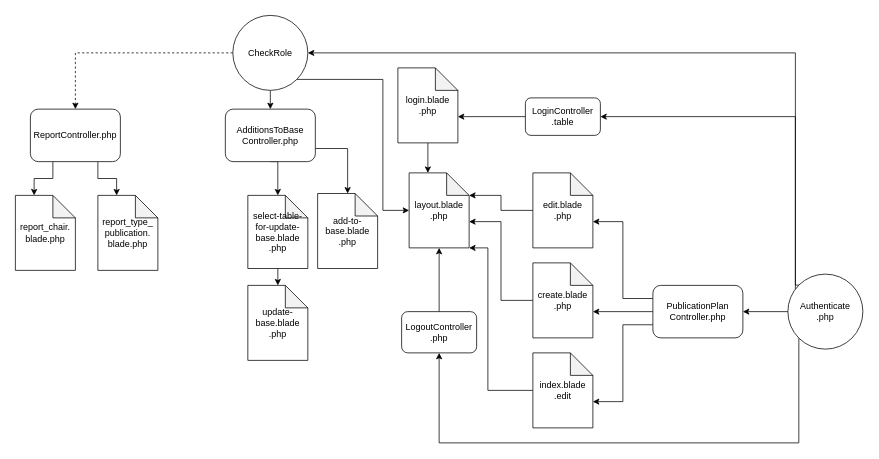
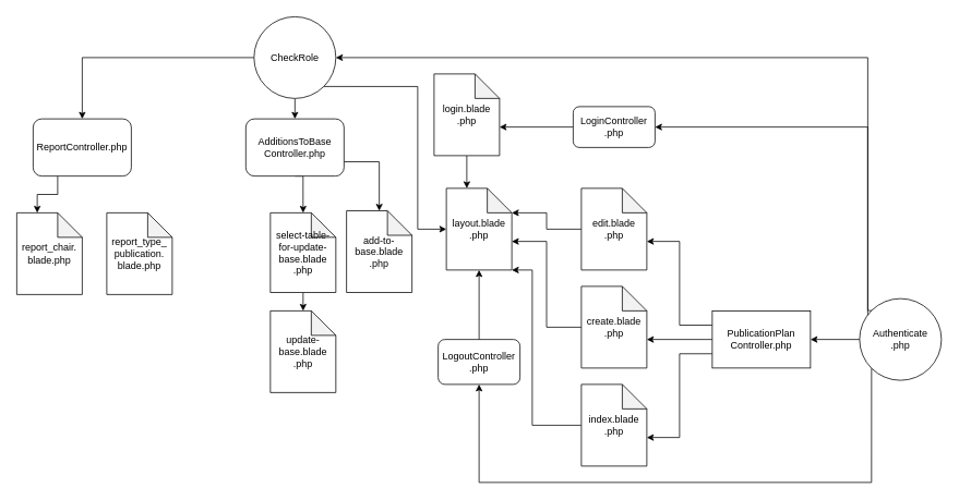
  <mxCell id="0" />
  <mxCell id="1" parent="0" />
  <mxCell id="2" value="layout.blade&lt;br&gt;.php" style="shape=note;whiteSpace=wrap;html=1;backgroundOutline=1;darkOpacity=0.05;" parent="1" vertex="1"><mxGeometry x="545" y="230" width="80" height="100" as="geometry" /></mxCell>
  <mxCell id="3" style="edgeStyle=orthogonalEdgeStyle;rounded=0;orthogonalLoop=1;jettySize=auto;html=1;exitX=0;exitY=0.5;exitDx=0;exitDy=0;exitPerimeter=0;entryX=1;entryY=1;entryDx=0;entryDy=0;entryPerimeter=0;" edge="1" parent="1" source="4" target="2"><mxGeometry relative="1" as="geometry"><Array as="points"><mxPoint x="650" y="520" /><mxPoint x="650" y="330" /></Array></mxGeometry></mxCell>
- <mxCell id="4" value="index.blade&lt;br&gt;.edit" style="shape=note;whiteSpace=wrap;html=1;backgroundOutline=1;darkOpacity=0.05;" parent="1" vertex="1"><mxGeometry x="710" y="470" width="80" height="100" as="geometry" /></mxCell>
+ <mxCell id="4" value="index.blade&lt;br&gt;.php" style="shape=note;whiteSpace=wrap;html=1;backgroundOutline=1;darkOpacity=0.05;" parent="1" vertex="1"><mxGeometry x="710" y="470" width="80" height="100" as="geometry" /></mxCell>
  <mxCell id="5" style="edgeStyle=orthogonalEdgeStyle;rounded=0;orthogonalLoop=1;jettySize=auto;html=1;exitX=0;exitY=0.5;exitDx=0;exitDy=0;exitPerimeter=0;entryX=0;entryY=0;entryDx=80;entryDy=65;entryPerimeter=0;" edge="1" parent="1" source="6" target="2"><mxGeometry relative="1" as="geometry" /></mxCell>
  <mxCell id="6" value="create.blade&lt;br&gt;.php" style="shape=note;whiteSpace=wrap;html=1;backgroundOutline=1;darkOpacity=0.05;" parent="1" vertex="1"><mxGeometry x="710" y="350" width="80" height="100" as="geometry" /></mxCell>
  <mxCell id="7" style="edgeStyle=orthogonalEdgeStyle;rounded=0;orthogonalLoop=1;jettySize=auto;html=1;exitX=0;exitY=0.5;exitDx=0;exitDy=0;exitPerimeter=0;entryX=0;entryY=0;entryDx=80;entryDy=30;entryPerimeter=0;" edge="1" parent="1" source="8" target="2"><mxGeometry relative="1" as="geometry" /></mxCell>
  <mxCell id="8" value="edit.blade&lt;br&gt;.php" style="shape=note;whiteSpace=wrap;html=1;backgroundOutline=1;darkOpacity=0.05;" parent="1" vertex="1"><mxGeometry x="710" y="230" width="80" height="100" as="geometry" /></mxCell>
  <mxCell id="9" style="edgeStyle=orthogonalEdgeStyle;rounded=0;orthogonalLoop=1;jettySize=auto;html=1;exitX=0.5;exitY=1;exitDx=0;exitDy=0;exitPerimeter=0;entryX=0;entryY=0;entryDx=25;entryDy=0;entryPerimeter=0;" parent="1" source="10" target="2" edge="1"><mxGeometry relative="1" as="geometry" /></mxCell>
  <mxCell id="10" value="login.blade&lt;br&gt;.php" style="shape=note;whiteSpace=wrap;html=1;backgroundOutline=1;darkOpacity=0.05;" parent="1" vertex="1"><mxGeometry x="530" y="90" width="80" height="100" as="geometry" /></mxCell>
  <mxCell id="11" value="add-to-base.blade&lt;br&gt;.php" style="shape=note;whiteSpace=wrap;html=1;backgroundOutline=1;darkOpacity=0.05;" parent="1" vertex="1"><mxGeometry x="423" y="257.5" width="80" height="100" as="geometry" /></mxCell>
  <mxCell id="12" style="edgeStyle=orthogonalEdgeStyle;rounded=0;orthogonalLoop=1;jettySize=auto;html=1;exitX=0.5;exitY=1;exitDx=0;exitDy=0;exitPerimeter=0;entryX=0.5;entryY=0;entryDx=0;entryDy=0;entryPerimeter=0;" parent="1" source="13" target="14" edge="1"><mxGeometry relative="1" as="geometry" /></mxCell>
  <mxCell id="13" value="select-table-for-update-base.blade&lt;br&gt;.php" style="shape=note;whiteSpace=wrap;html=1;backgroundOutline=1;darkOpacity=0.05;" parent="1" vertex="1"><mxGeometry x="329.94" y="260" width="80" height="97.5" as="geometry" /></mxCell>
  <mxCell id="14" value="update-base.blade&lt;br&gt;.php" style="shape=note;whiteSpace=wrap;html=1;backgroundOutline=1;darkOpacity=0.05;" parent="1" vertex="1"><mxGeometry x="329.94" y="380" width="80" height="100" as="geometry" /></mxCell>
  <mxCell id="15" style="edgeStyle=orthogonalEdgeStyle;rounded=0;orthogonalLoop=1;jettySize=auto;html=1;exitX=0;exitY=0.5;exitDx=0;exitDy=0;entryX=0;entryY=0;entryDx=80;entryDy=65;entryPerimeter=0;" parent="1" source="18" target="6" edge="1"><mxGeometry relative="1" as="geometry" /></mxCell>
  <mxCell id="16" style="edgeStyle=orthogonalEdgeStyle;rounded=0;orthogonalLoop=1;jettySize=auto;html=1;exitX=0;exitY=0.25;exitDx=0;exitDy=0;entryX=0;entryY=0;entryDx=80;entryDy=65;entryPerimeter=0;" parent="1" source="18" target="8" edge="1"><mxGeometry relative="1" as="geometry" /></mxCell>
  <mxCell id="17" style="edgeStyle=orthogonalEdgeStyle;rounded=0;orthogonalLoop=1;jettySize=auto;html=1;exitX=0;exitY=0.75;exitDx=0;exitDy=0;entryX=0;entryY=0;entryDx=80;entryDy=65;entryPerimeter=0;" parent="1" source="18" target="4" edge="1"><mxGeometry relative="1" as="geometry" /></mxCell>
- <mxCell id="18" value="PublicationPlan&lt;br&gt;Controller.php" style="rounded=1;whiteSpace=wrap;html=1;" parent="1" vertex="1"><mxGeometry x="870" y="380" width="120" height="70" as="geometry" /></mxCell>
+ <mxCell id="18" value="PublicationPlan&lt;br&gt;Controller.php" style="whiteSpace=wrap;html=1;rounded=0;" parent="1" vertex="1"><mxGeometry x="870" y="380" width="120" height="70" as="geometry" /></mxCell>
  <mxCell id="19" style="edgeStyle=orthogonalEdgeStyle;rounded=0;orthogonalLoop=1;jettySize=auto;html=1;exitX=1;exitY=0.75;exitDx=0;exitDy=0;entryX=0.5;entryY=0;entryDx=0;entryDy=0;entryPerimeter=0;" parent="1" source="21" target="11" edge="1"><mxGeometry relative="1" as="geometry" /></mxCell>
  <mxCell id="20" style="edgeStyle=orthogonalEdgeStyle;rounded=0;orthogonalLoop=1;jettySize=auto;html=1;exitX=0.5;exitY=1;exitDx=0;exitDy=0;entryX=0.5;entryY=0;entryDx=0;entryDy=0;entryPerimeter=0;" parent="1" source="21" target="13" edge="1"><mxGeometry relative="1" as="geometry"><Array as="points"><mxPoint x="370" y="215" /></Array></mxGeometry></mxCell>
  <mxCell id="21" value="AdditionsToBase&lt;br&gt;Controller.php" style="rounded=1;whiteSpace=wrap;html=1;" parent="1" vertex="1"><mxGeometry x="299.94" y="145" width="120" height="70" as="geometry" /></mxCell>
  <mxCell id="22" style="edgeStyle=orthogonalEdgeStyle;rounded=0;orthogonalLoop=1;jettySize=auto;html=1;exitX=0;exitY=0.5;exitDx=0;exitDy=0;entryX=0;entryY=0;entryDx=80;entryDy=65;entryPerimeter=0;" edge="1" parent="1" source="23" target="10"><mxGeometry relative="1" as="geometry" /></mxCell>
- <mxCell id="23" value="LoginController&lt;br&gt;.table" style="rounded=1;whiteSpace=wrap;html=1;" parent="1" vertex="1"><mxGeometry x="700" y="130" width="100" height="50" as="geometry" /></mxCell>
+ <mxCell id="23" value="LoginController&lt;br&gt;.php" style="rounded=1;whiteSpace=wrap;html=1;" parent="1" vertex="1"><mxGeometry x="700" y="130" width="100" height="50" as="geometry" /></mxCell>
  <mxCell id="24" style="edgeStyle=orthogonalEdgeStyle;rounded=0;orthogonalLoop=1;jettySize=auto;html=1;exitX=0.5;exitY=0;exitDx=0;exitDy=0;entryX=0.5;entryY=1;entryDx=0;entryDy=0;entryPerimeter=0;" parent="1" source="25" target="2" edge="1"><mxGeometry relative="1" as="geometry" /></mxCell>
  <mxCell id="25" value="LogoutController&lt;br&gt;.php" style="rounded=1;whiteSpace=wrap;html=1;" parent="1" vertex="1"><mxGeometry x="535" y="415" width="100" height="55" as="geometry" /></mxCell>
  <mxCell id="26" style="edgeStyle=orthogonalEdgeStyle;rounded=0;orthogonalLoop=1;jettySize=auto;html=1;exitX=0;exitY=0.5;exitDx=0;exitDy=0;entryX=1;entryY=0.5;entryDx=0;entryDy=0;" parent="1" source="30" target="34" edge="1"><mxGeometry relative="1" as="geometry"><Array as="points"><mxPoint x="1060" y="415" /><mxPoint x="1060" y="70" /></Array></mxGeometry></mxCell>
  <mxCell id="27" style="edgeStyle=orthogonalEdgeStyle;rounded=0;orthogonalLoop=1;jettySize=auto;html=1;exitX=0;exitY=0;exitDx=0;exitDy=0;entryX=1;entryY=0.5;entryDx=0;entryDy=0;" parent="1" source="30" target="23" edge="1"><mxGeometry relative="1" as="geometry"><Array as="points"><mxPoint x="1060" y="380" /><mxPoint x="1060" y="155" /></Array></mxGeometry></mxCell>
  <mxCell id="28" style="edgeStyle=orthogonalEdgeStyle;rounded=0;orthogonalLoop=1;jettySize=auto;html=1;exitX=0;exitY=1;exitDx=0;exitDy=0;entryX=0.5;entryY=1;entryDx=0;entryDy=0;" parent="1" source="30" target="25" edge="1"><mxGeometry relative="1" as="geometry"><Array as="points"><mxPoint x="1065" y="590" /><mxPoint x="585" y="590" /></Array><mxPoint x="690" y="628" as="targetPoint" /></mxGeometry></mxCell>
  <mxCell id="29" style="edgeStyle=orthogonalEdgeStyle;rounded=0;orthogonalLoop=1;jettySize=auto;html=1;exitX=0;exitY=0.5;exitDx=0;exitDy=0;entryX=1;entryY=0.5;entryDx=0;entryDy=0;" parent="1" source="30" target="18" edge="1"><mxGeometry relative="1" as="geometry" /></mxCell>
  <mxCell id="30" value="Authenticate&lt;br&gt;.php" style="ellipse;whiteSpace=wrap;html=1;aspect=fixed;" parent="1" vertex="1"><mxGeometry x="1050" y="365" width="100" height="100" as="geometry" /></mxCell>
  <mxCell id="31" style="edgeStyle=orthogonalEdgeStyle;rounded=0;orthogonalLoop=1;jettySize=auto;html=1;exitX=0.5;exitY=1;exitDx=0;exitDy=0;entryX=0.5;entryY=0;entryDx=0;entryDy=0;" parent="1" source="34" target="21" edge="1"><mxGeometry relative="1" as="geometry" /></mxCell>
- <mxCell id="32" style="edgeStyle=orthogonalEdgeStyle;rounded=0;orthogonalLoop=1;jettySize=auto;html=1;exitX=0;exitY=0.5;exitDx=0;exitDy=0;dashed=1;" parent="1" source="34" target="37" edge="1"><mxGeometry relative="1" as="geometry" /></mxCell>
+ <mxCell id="32" style="edgeStyle=orthogonalEdgeStyle;rounded=0;orthogonalLoop=1;jettySize=auto;html=1;exitX=0;exitY=0.5;exitDx=0;exitDy=0;" parent="1" source="34" target="37" edge="1"><mxGeometry relative="1" as="geometry" /></mxCell>
  <mxCell id="33" style="edgeStyle=orthogonalEdgeStyle;rounded=0;orthogonalLoop=1;jettySize=auto;html=1;exitX=1;exitY=1;exitDx=0;exitDy=0;entryX=0;entryY=0.5;entryDx=0;entryDy=0;entryPerimeter=0;" edge="1" parent="1" source="34" target="2"><mxGeometry relative="1" as="geometry"><Array as="points"><mxPoint x="510" y="105" /><mxPoint x="510" y="280" /></Array></mxGeometry></mxCell>
  <mxCell id="34" value="CheckRole" style="ellipse;whiteSpace=wrap;html=1;aspect=fixed;" parent="1" vertex="1"><mxGeometry x="309.94" y="20" width="100" height="100" as="geometry" /></mxCell>
  <mxCell id="35" style="edgeStyle=orthogonalEdgeStyle;rounded=0;orthogonalLoop=1;jettySize=auto;html=1;exitX=0.25;exitY=1;exitDx=0;exitDy=0;entryX=0;entryY=0;entryDx=25;entryDy=0;entryPerimeter=0;" parent="1" source="37" target="38" edge="1"><mxGeometry relative="1" as="geometry" /></mxCell>
- <mxCell id="36" style="edgeStyle=orthogonalEdgeStyle;rounded=0;orthogonalLoop=1;jettySize=auto;html=1;exitX=0.75;exitY=1;exitDx=0;exitDy=0;entryX=0;entryY=0;entryDx=25;entryDy=0;entryPerimeter=0;" parent="1" source="37" target="39" edge="1"><mxGeometry relative="1" as="geometry" /></mxCell>
  <mxCell id="37" value="ReportController.php" style="rounded=1;whiteSpace=wrap;html=1;" parent="1" vertex="1"><mxGeometry x="40" y="145" width="120" height="70" as="geometry" /></mxCell>
  <mxCell id="38" value="report_chair.&lt;br&gt;blade.php" style="shape=note;whiteSpace=wrap;html=1;backgroundOutline=1;darkOpacity=0.05;" parent="1" vertex="1"><mxGeometry x="20" y="260" width="80" height="100" as="geometry" /></mxCell>
  <mxCell id="39" value="report_type_&lt;br&gt;publication.&lt;br&gt;blade.php" style="shape=note;whiteSpace=wrap;html=1;backgroundOutline=1;darkOpacity=0.05;" parent="1" vertex="1"><mxGeometry x="130" y="260" width="80" height="100" as="geometry" /></mxCell>
